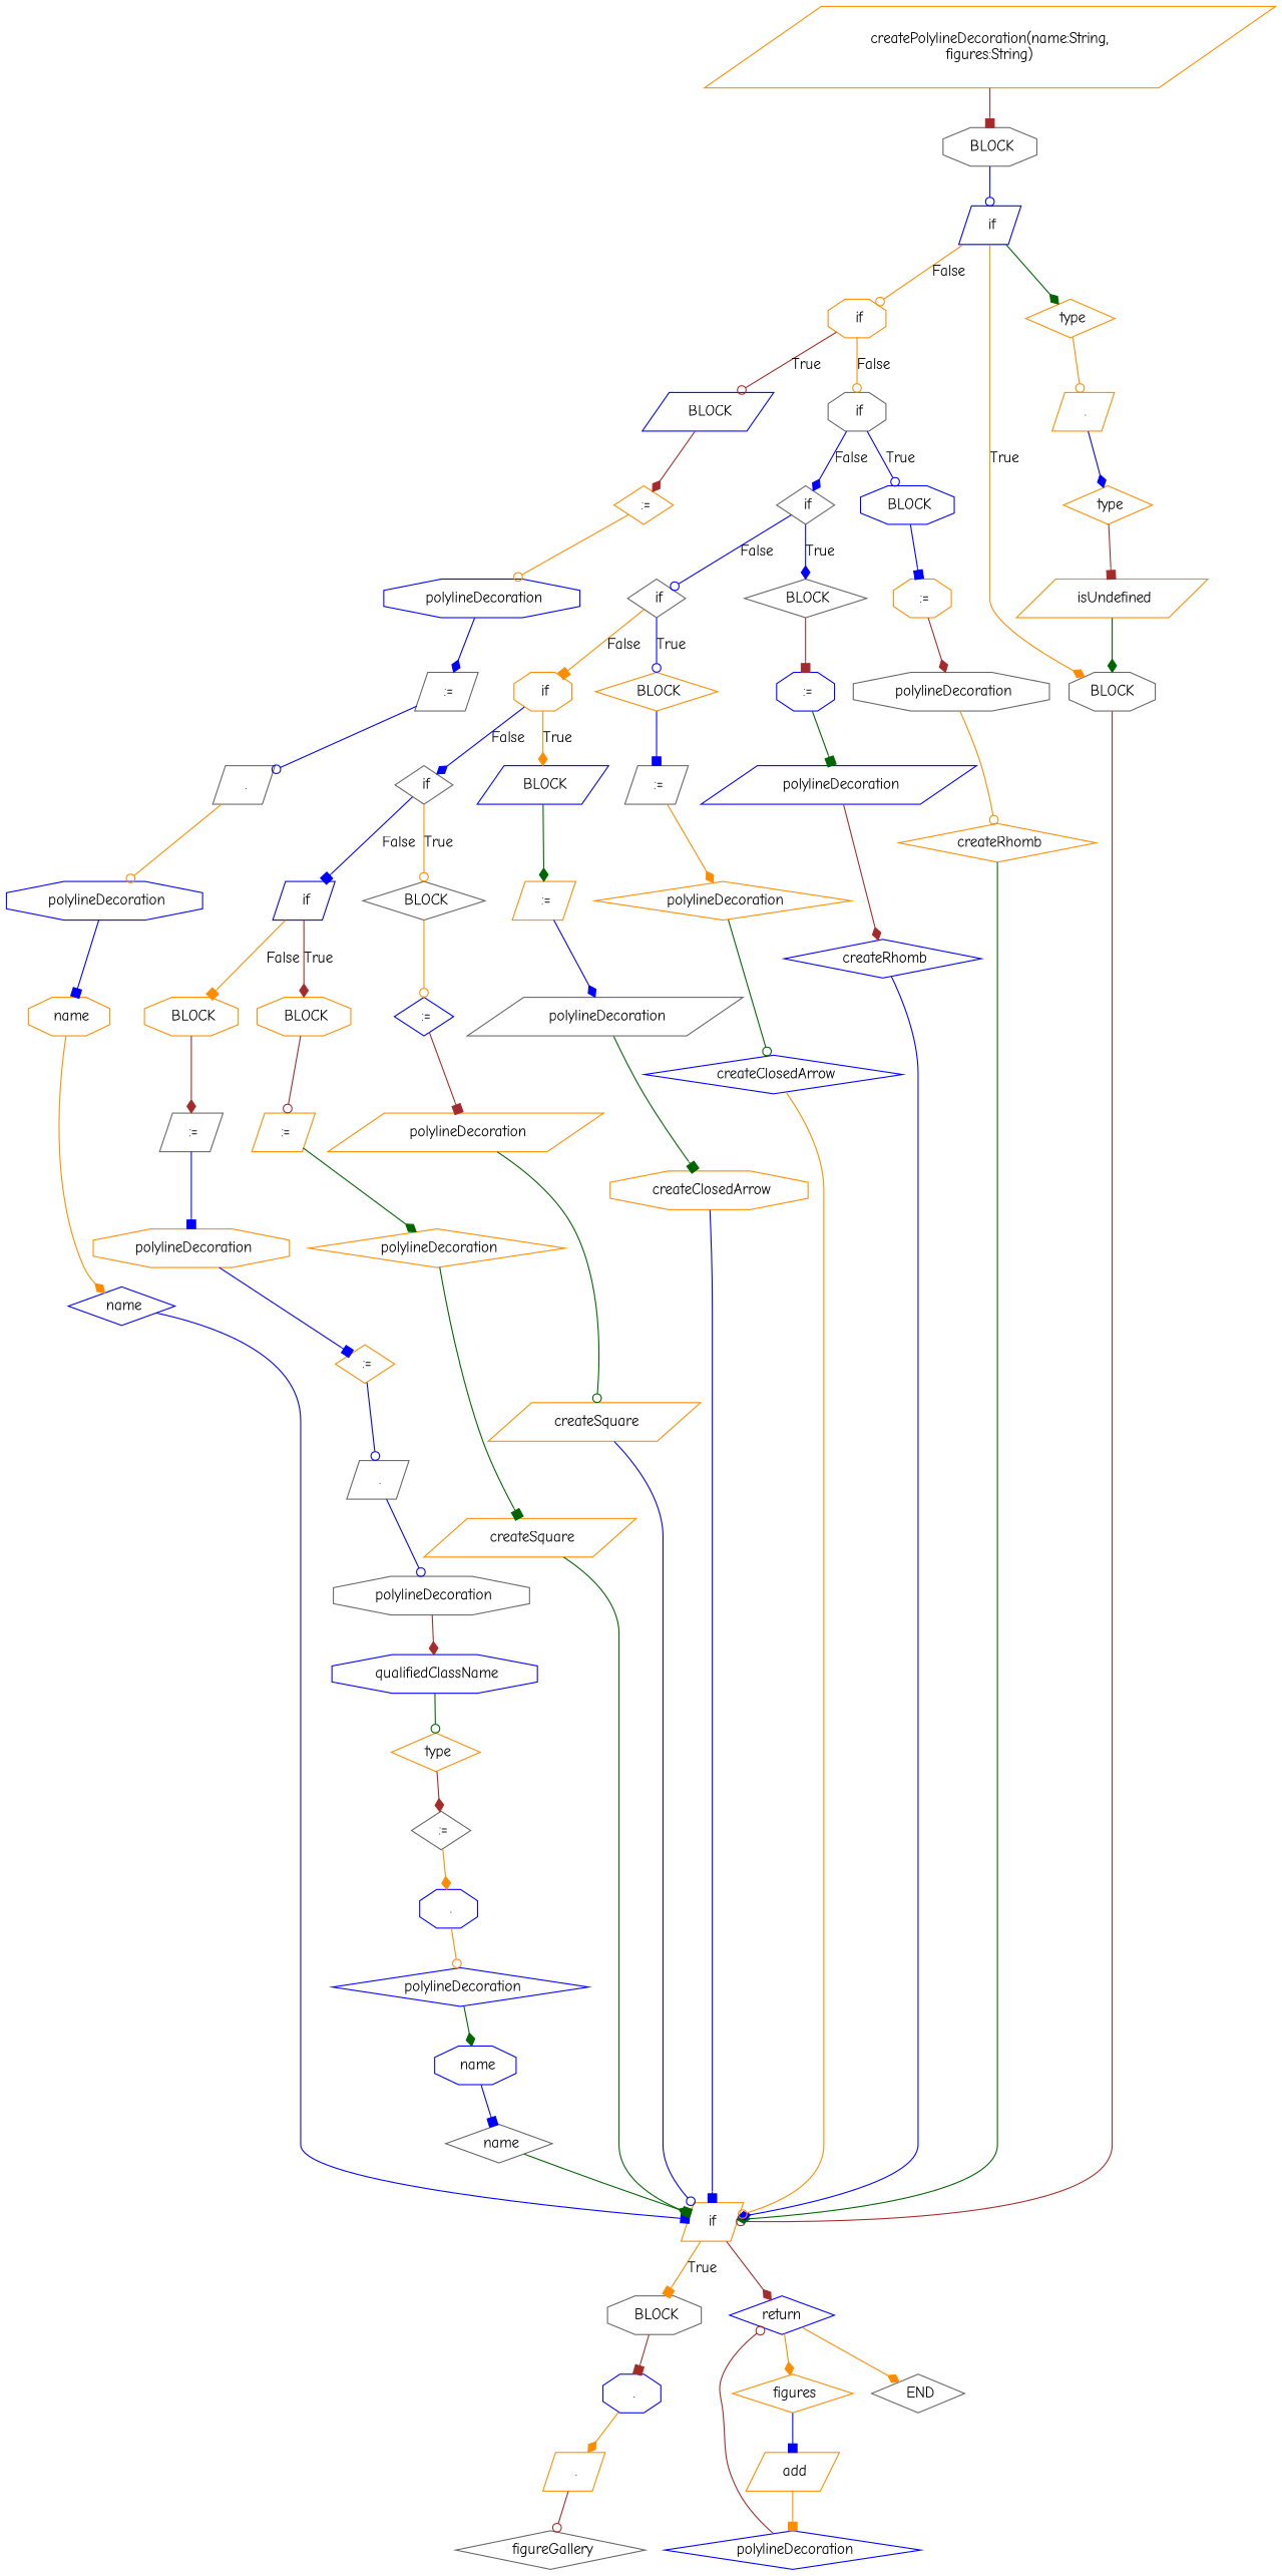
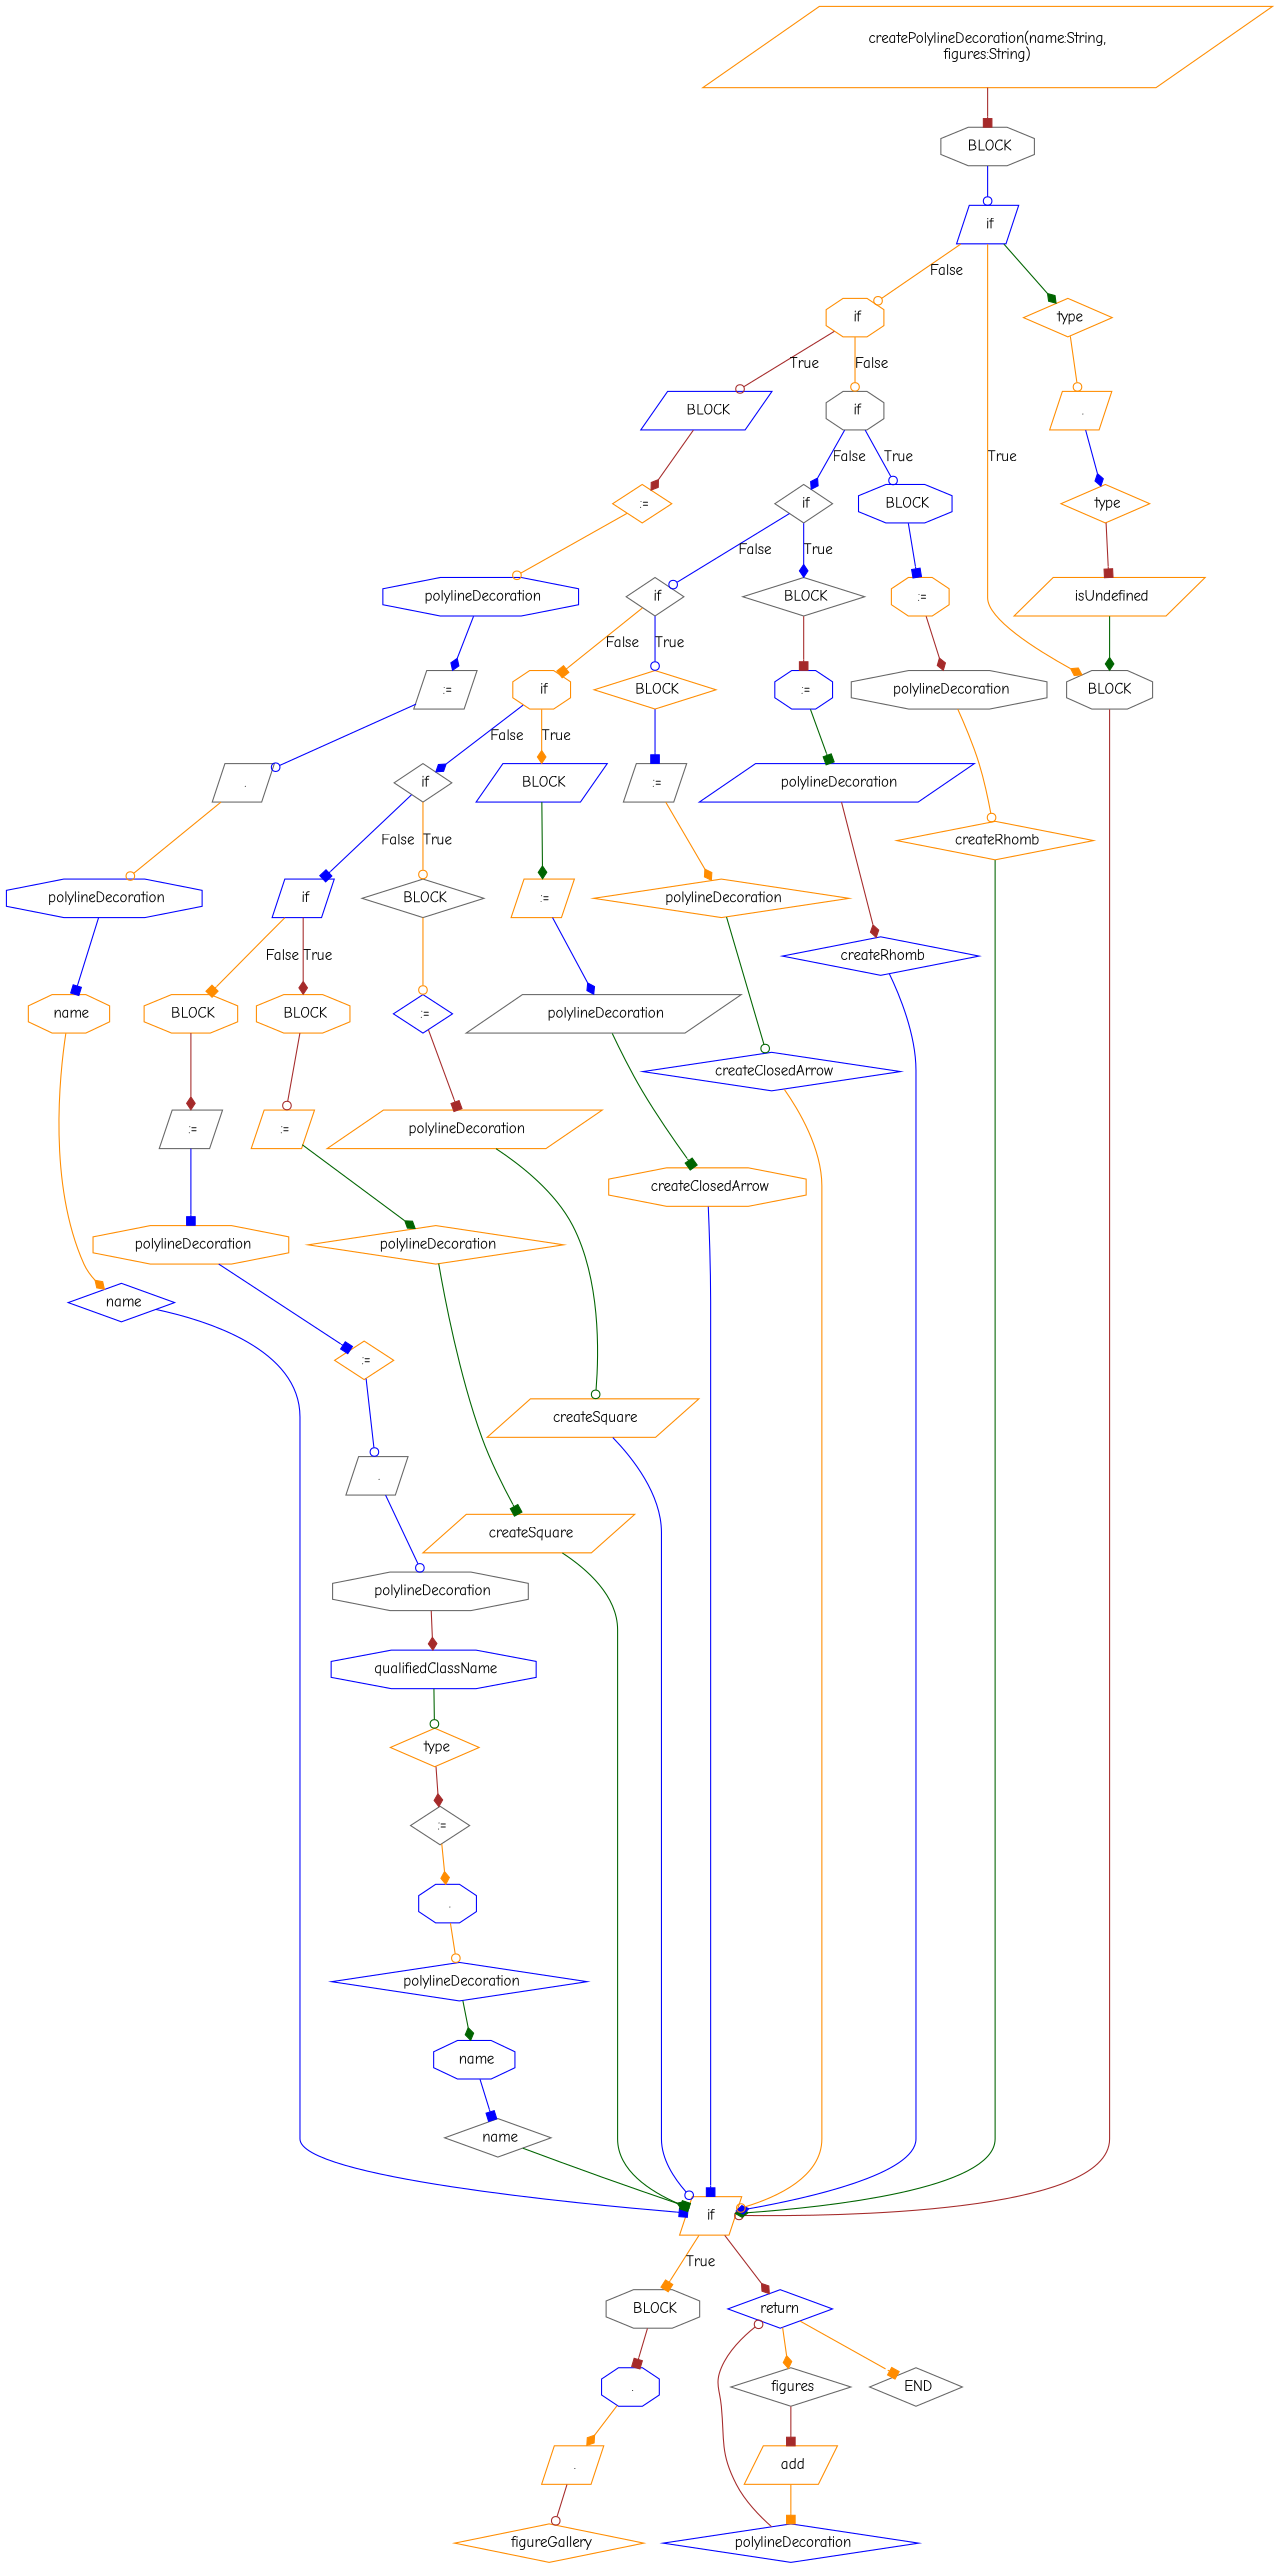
  digraph {
    fontname="Comic Neue"
    node [color=darkorange fontname="Comic Neue" shape=diamond]
    edge [arrowhead=diamond color=blue fontname="Comic Neue"]
    n1 [label=" createPolylineDecoration(name:String, \nfigures:String)" shape=parallelogram]
    n2 [color=gray40 label=" BLOCK" shape=octagon]
    n3 [color=blue label=" if" shape=parallelogram]
    n4 [color=gray40 label=BLOCK shape=octagon]
    n5 [label=" if" shape=octagon]
    n6 [label=" type"]
    n7 [label=if shape=parallelogram]
    n8 [color=blue label=" BLOCK" shape=parallelogram]
    n9 [color=gray40 label=" if" shape=octagon]
    n10 [label=" ." shape=parallelogram]
    n11 [color=gray40 label=" BLOCK" shape=octagon]
    n12 [color=blue label=return]
    n13 [label=" :="]
    n14 [color=blue label=" BLOCK" shape=octagon]
    n15 [color=gray40 label=" if"]
    n16 [label=" type"]
    n17 [color=blue label=" ." shape=octagon]
    n18 [color=gray40 label=" END"]
-   n19 [label=" figures"]
+   n19 [color=gray40 label=" figures"]
    n20 [color=blue label=" polylineDecoration" shape=octagon]
    n21 [label=" :=" shape=octagon]
    n22 [color=gray40 label=" BLOCK"]
    n23 [color=gray40 label=" if"]
    n24 [label=" isUndefined" shape=parallelogram]
    n25 [label=" ." shape=parallelogram]
    n26 [color=gray40 label=" :=" shape=parallelogram]
    n27 [color=gray40 label=" polylineDecoration" shape=octagon]
    n28 [color=blue label=" :=" shape=octagon]
    n29 [label=" BLOCK"]
    n30 [label=" if" shape=octagon]
-   n31 [color=gray40 label=" figureGallery"]
+   n31 [label=" figureGallery"]
    n32 [color=gray40 label=" ." shape=parallelogram]
    n33 [label=" createRhomb"]
    n34 [color=blue label=" polylineDecoration" shape=parallelogram]
    n35 [color=gray40 label=" :=" shape=parallelogram]
    n36 [color=blue label=" BLOCK" shape=parallelogram]
    n37 [color=gray40 label=" if"]
    n38 [color=blue label=" polylineDecoration" shape=octagon]
    n39 [color=blue label=" createRhomb"]
    n40 [label=" polylineDecoration"]
    n41 [label=" :=" shape=parallelogram]
    n42 [color=gray40 label=" BLOCK"]
    n43 [color=blue label=" if" shape=parallelogram]
    n44 [label=" add" shape=parallelogram]
    n45 [label=" name" shape=octagon]
    n46 [color=blue label=" createClosedArrow"]
    n47 [color=gray40 label=" polylineDecoration" shape=parallelogram]
    n48 [color=blue label=" :="]
    n49 [label=" BLOCK" shape=octagon]
    n50 [label=" BLOCK" shape=octagon]
    n51 [color=blue label=" polylineDecoration"]
    n52 [color=blue label=" name"]
    n53 [label=" createClosedArrow" shape=octagon]
    n54 [label=" polylineDecoration" shape=parallelogram]
    n55 [label=" :=" shape=parallelogram]
    n56 [color=gray40 label=" :=" shape=parallelogram]
    n57 [label=" createSquare" shape=parallelogram]
    n58 [label=" polylineDecoration"]
    n59 [label=" polylineDecoration" shape=octagon]
    n60 [label=" createSquare" shape=parallelogram]
    n61 [label=" :="]
    n62 [color=gray40 label=" ." shape=parallelogram]
    n63 [color=gray40 label=" polylineDecoration" shape=octagon]
    n64 [color=blue label=" qualifiedClassName" shape=octagon]
    n65 [label=" type"]
    n66 [color=gray40 label=" :="]
    n67 [color=blue label=" ." shape=octagon]
    n68 [color=blue label=" polylineDecoration"]
    n69 [color=blue label=" name" shape=octagon]
    n70 [color=gray40 label=" name"]
    n1 -> n2 [arrowhead=box color=brown]
    n2 -> n3 [arrowhead=odot]
    n3 -> n4 [color=darkorange label=True]
    n3 -> n5 [arrowhead=odot color=darkorange label=False]
    n3 -> n6 [color=darkgreen]
    n4 -> n7 [arrowhead=odot color=brown]
    n5 -> n8 [arrowhead=odot color=brown label=True]
    n5 -> n9 [arrowhead=odot color=darkorange label=False]
    n6 -> n10 [arrowhead=odot color=darkorange]
    n7 -> n11 [arrowhead=box color=darkorange label=True]
    n7 -> n12 [color=brown]
    n8 -> n13 [color=brown]
    n9 -> n14 [arrowhead=odot label=True]
    n9 -> n15 [label=False]
    n10 -> n16
    n11 -> n17 [arrowhead=box color=brown]
-   n12 -> n18 [color=darkorange]
+   n12 -> n18 [arrowhead=box color=darkorange]
    n12 -> n19 [color=darkorange]
    n13 -> n20 [arrowhead=odot color=darkorange]
    n14 -> n21 [arrowhead=box]
    n15 -> n22 [label=True]
    n15 -> n23 [arrowhead=odot label=False]
    n16 -> n24 [arrowhead=box color=brown]
    n17 -> n25 [color=darkorange]
-   n19 -> n44 [arrowhead=box]
+   n19 -> n44 [arrowhead=box color=brown]
    n20 -> n26
    n21 -> n27 [color=brown]
    n22 -> n28 [arrowhead=box color=brown]
    n23 -> n29 [arrowhead=odot label=True]
    n23 -> n30 [arrowhead=box color=darkorange label=False]
    n24 -> n4 [color=darkgreen]
    n25 -> n31 [arrowhead=odot color=brown]
    n26 -> n32 [arrowhead=odot]
    n27 -> n33 [arrowhead=odot color=darkorange]
    n28 -> n34 [arrowhead=box color=darkgreen]
    n29 -> n35 [arrowhead=box]
    n30 -> n36 [color=darkorange label=True]
    n30 -> n37 [label=False]
    n32 -> n38 [arrowhead=odot color=darkorange]
    n33 -> n7 [color=darkgreen]
    n34 -> n39 [color=brown]
    n35 -> n40 [color=darkorange]
    n36 -> n41 [color=darkgreen]
    n37 -> n42 [arrowhead=odot color=darkorange label=True]
    n37 -> n43 [arrowhead=box label=False]
    n38 -> n45 [arrowhead=box]
    n39 -> n7
    n40 -> n46 [arrowhead=odot color=darkgreen]
    n41 -> n47
    n42 -> n48 [arrowhead=odot color=darkorange]
    n43 -> n49 [color=brown label=True]
    n43 -> n50 [arrowhead=box color=darkorange label=False]
    n44 -> n51 [arrowhead=box color=darkorange]
    n45 -> n52 [color=darkorange]
    n46 -> n7 [arrowhead=odot color=darkorange]
    n47 -> n53 [arrowhead=box color=darkgreen]
    n48 -> n54 [arrowhead=box color=brown]
    n49 -> n55 [arrowhead=odot color=brown]
    n50 -> n56 [color=brown]
    n51 -> n12 [arrowhead=odot color=brown]
    n52 -> n7 [arrowhead=box]
    n53 -> n7 [arrowhead=box]
    n54 -> n57 [arrowhead=odot color=darkgreen]
    n55 -> n58 [color=darkgreen]
    n56 -> n59 [arrowhead=box]
    n57 -> n7 [arrowhead=odot]
    n58 -> n60 [arrowhead=box color=darkgreen]
    n59 -> n61 [arrowhead=box]
    n60 -> n7 [color=darkgreen]
    n61 -> n62 [arrowhead=odot]
    n62 -> n63 [arrowhead=odot]
    n63 -> n64 [color=brown]
    n64 -> n65 [arrowhead=odot color=darkgreen]
    n65 -> n66 [color=brown]
    n66 -> n67 [color=darkorange]
    n67 -> n68 [arrowhead=odot color=darkorange]
    n68 -> n69 [color=darkgreen]
    n69 -> n70 [arrowhead=box]
    n70 -> n7 [arrowhead=box color=darkgreen]
  }
